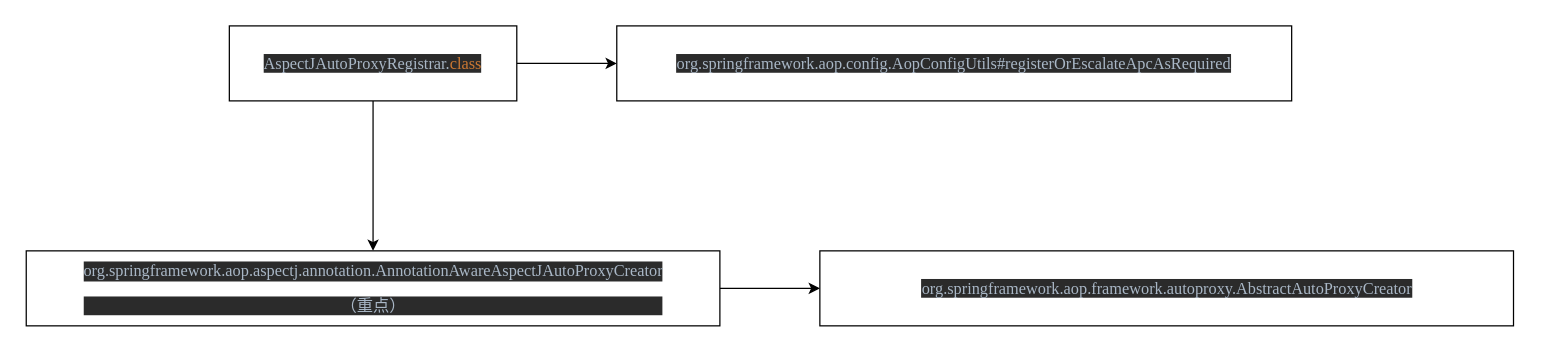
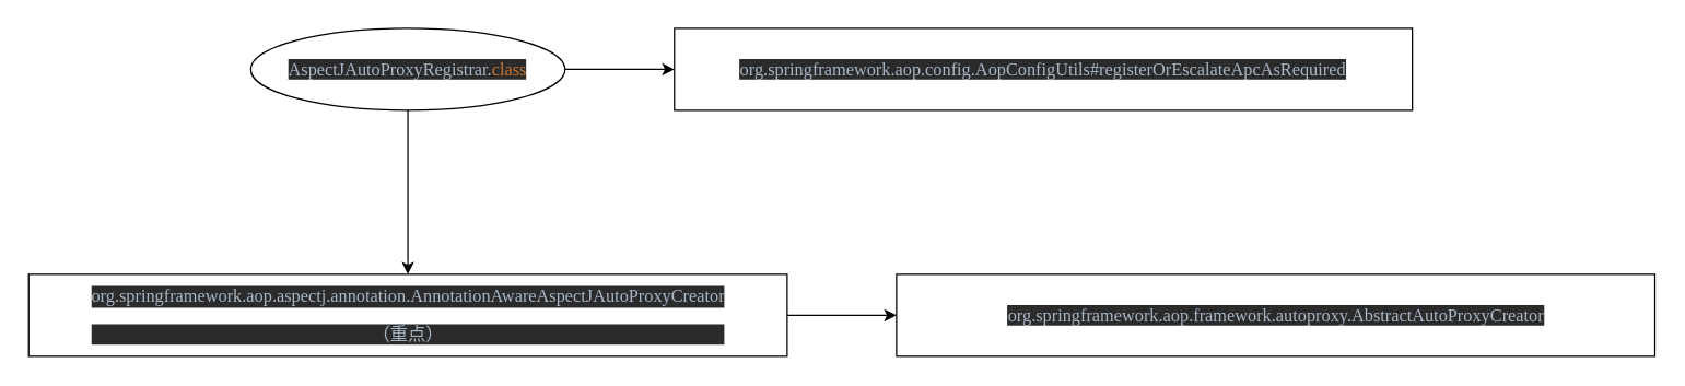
  <mxCell id="0" />
  <mxCell id="1" parent="0" />
  <mxCell id="2" value="" style="edgeStyle=orthogonalEdgeStyle;rounded=0;orthogonalLoop=1;jettySize=auto;html=1;" edge="1" parent="1" source="4" target="8"><mxGeometry relative="1" as="geometry" /></mxCell>
  <mxCell id="3" value="" style="edgeStyle=orthogonalEdgeStyle;rounded=0;orthogonalLoop=1;jettySize=auto;html=1;" edge="1" parent="1" source="4" target="6"><mxGeometry relative="1" as="geometry" /></mxCell>
- <mxCell id="4" value="&lt;pre style=&quot;background-color: #2b2b2b ; color: #a9b7c6 ; font-family: &amp;#34;jetbrains mono&amp;#34; ; font-size: 9.8pt&quot;&gt;AspectJAutoProxyRegistrar.&lt;span style=&quot;color: #cc7832&quot;&gt;class&lt;/span&gt;&lt;/pre&gt;" style="rounded=0;whiteSpace=wrap;html=1;" vertex="1" parent="1"><mxGeometry x="183" y="20" width="230" height="60" as="geometry" /></mxCell>
+ <mxCell id="4" value="&lt;pre style=&quot;background-color: #2b2b2b ; color: #a9b7c6 ; font-family: &amp;#34;jetbrains mono&amp;#34; ; font-size: 9.8pt&quot;&gt;AspectJAutoProxyRegistrar.&lt;span style=&quot;color: #cc7832&quot;&gt;class&lt;/span&gt;&lt;/pre&gt;" style="ellipse;whiteSpace=wrap;html=1;" vertex="1" parent="1"><mxGeometry x="183" y="20" width="230" height="60" as="geometry" /></mxCell>
  <mxCell id="5" value="" style="edgeStyle=orthogonalEdgeStyle;rounded=0;orthogonalLoop=1;jettySize=auto;html=1;" edge="1" parent="1" source="6" target="7"><mxGeometry relative="1" as="geometry" /></mxCell>
  <mxCell id="6" value="&lt;pre style=&quot;background-color: rgb(43 , 43 , 43)&quot;&gt;&lt;font color=&quot;#a9b7c6&quot; face=&quot;jetbrains mono&quot;&gt;&lt;span style=&quot;font-size: 13.067px&quot;&gt;org.springframework.aop.aspectj.annotation.AnnotationAwareAspectJAutoProxyCreator&lt;/span&gt;&lt;span style=&quot;font-size: 9.8pt&quot;&gt;&lt;br&gt;&lt;/span&gt;&lt;/font&gt;&lt;/pre&gt;&lt;pre style=&quot;background-color: rgb(43 , 43 , 43)&quot;&gt;&lt;font color=&quot;#a9b7c6&quot; face=&quot;jetbrains mono&quot;&gt;&lt;span style=&quot;font-size: 13.067px&quot;&gt;（重点）&lt;/span&gt;&lt;/font&gt;&lt;/pre&gt;" style="rounded=0;whiteSpace=wrap;html=1;" vertex="1" parent="1"><mxGeometry x="20.5" y="200" width="555" height="60" as="geometry" /></mxCell>
  <mxCell id="7" value="&lt;pre style=&quot;background-color: rgb(43 , 43 , 43)&quot;&gt;&lt;font color=&quot;#a9b7c6&quot; face=&quot;jetbrains mono&quot;&gt;&lt;span style=&quot;font-size: 13.067px&quot;&gt;org.springframework.aop.framework.autoproxy.AbstractAutoProxyCreator&lt;/span&gt;&lt;span style=&quot;font-size: 9.8pt&quot;&gt;&lt;br&gt;&lt;/span&gt;&lt;/font&gt;&lt;/pre&gt;" style="rounded=0;whiteSpace=wrap;html=1;" vertex="1" parent="1"><mxGeometry x="655.5" y="200" width="555" height="60" as="geometry" /></mxCell>
  <mxCell id="8" value="&lt;pre style=&quot;background-color: rgb(43 , 43 , 43)&quot;&gt;&lt;font color=&quot;#a9b7c6&quot; face=&quot;jetbrains mono&quot;&gt;&lt;span style=&quot;font-size: 13.067px&quot;&gt;org.springframework.aop.config.AopConfigUtils#registerOrEscalateApcAsRequired&lt;/span&gt;&lt;span style=&quot;font-size: 9.8pt&quot;&gt;&lt;br&gt;&lt;/span&gt;&lt;/font&gt;&lt;/pre&gt;" style="rounded=0;whiteSpace=wrap;html=1;" vertex="1" parent="1"><mxGeometry x="493" y="20" width="540" height="60" as="geometry" /></mxCell>
